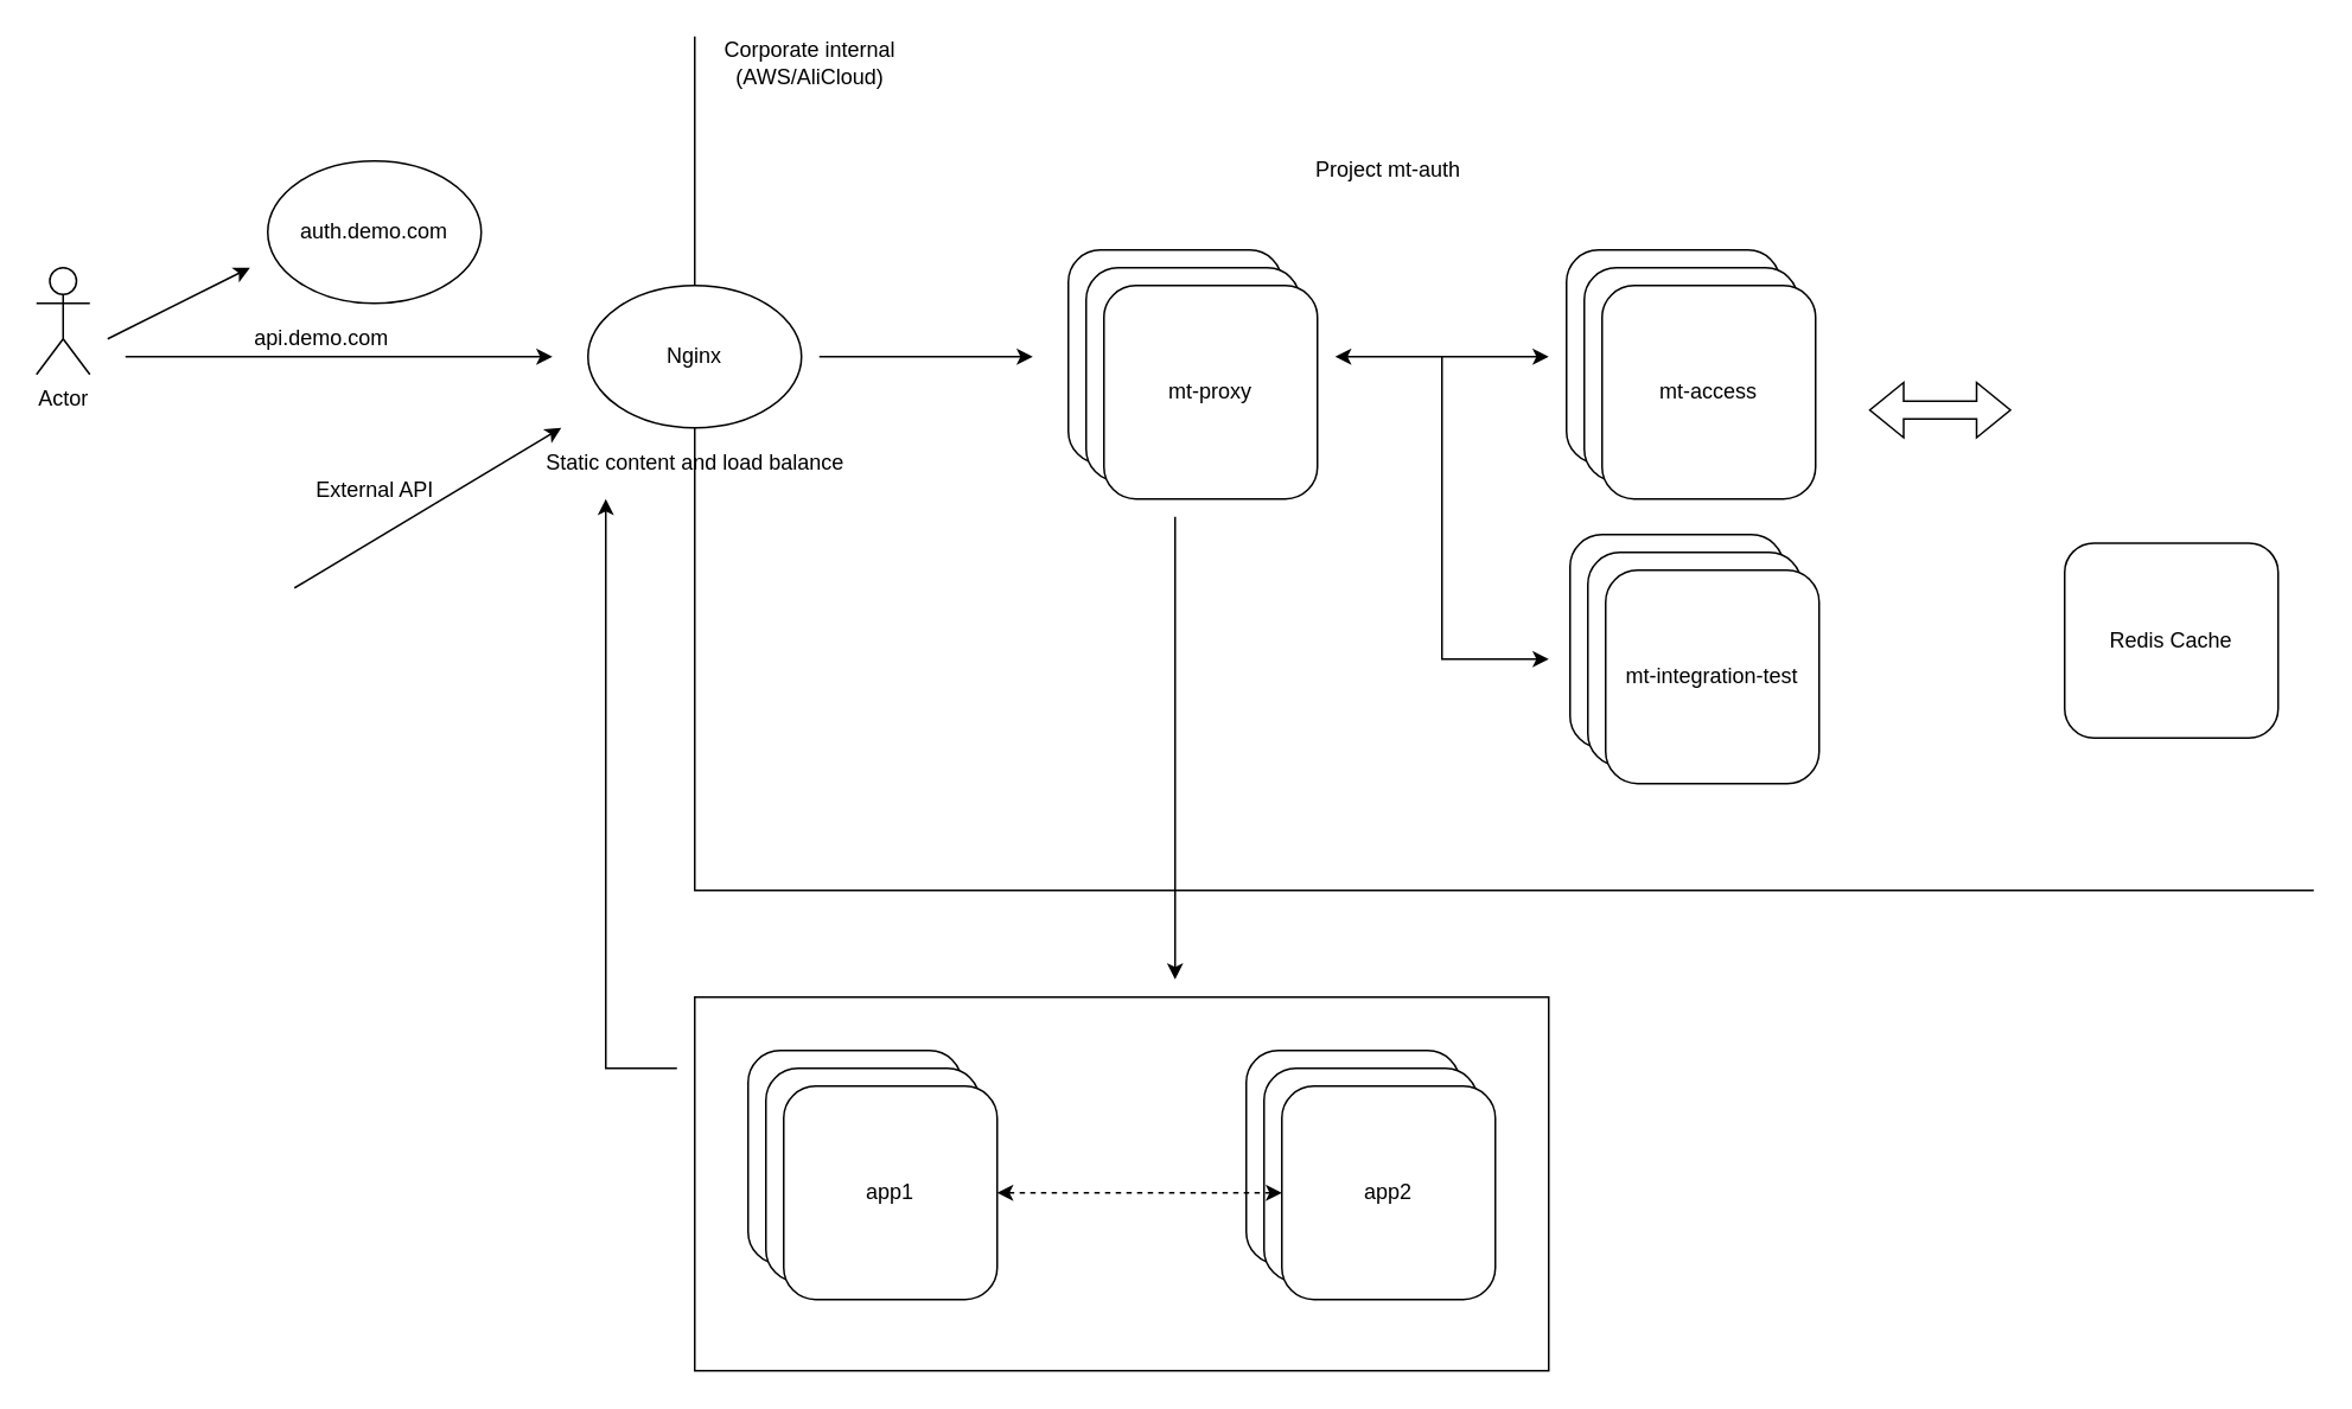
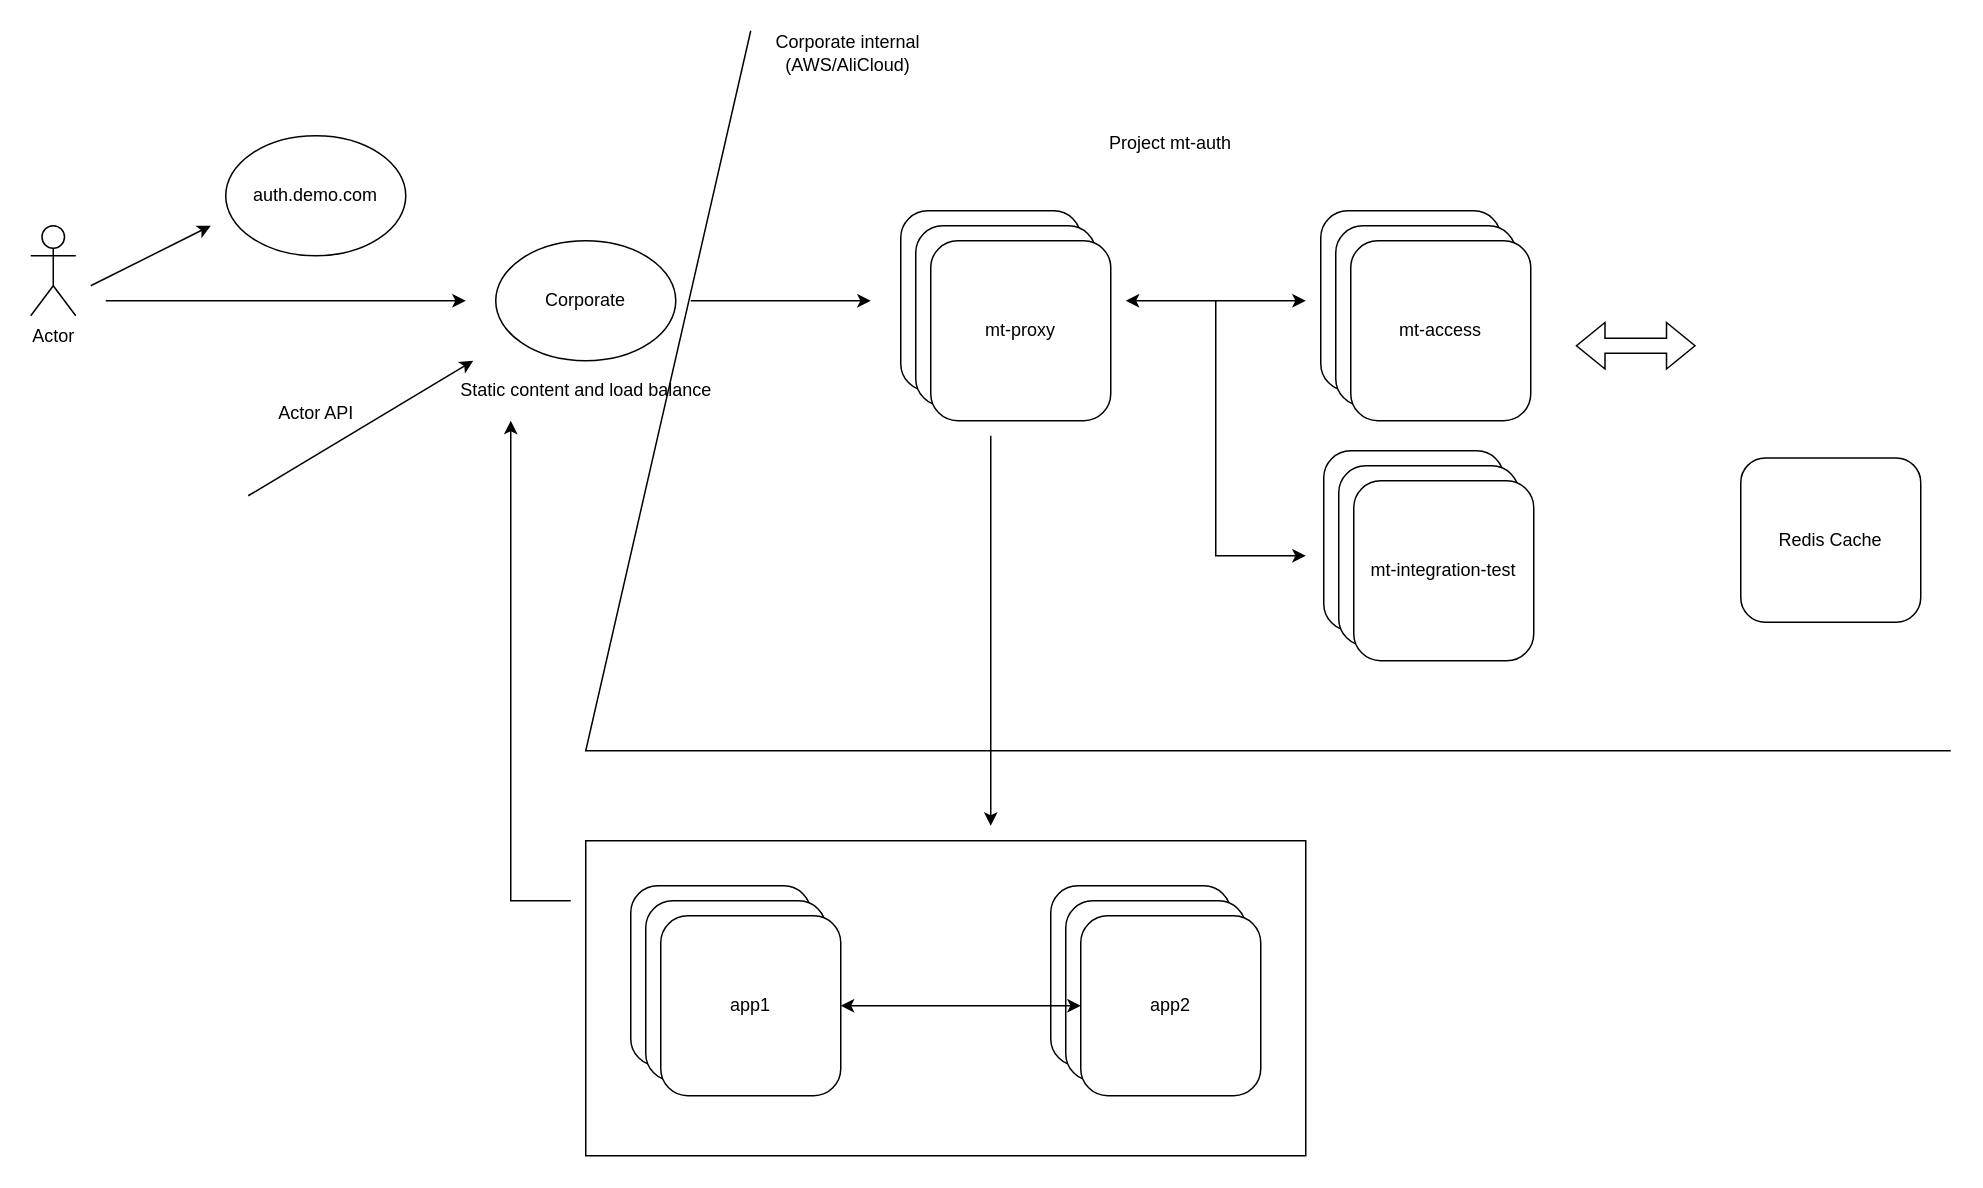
  <mxCell id="0" />
  <mxCell id="1" parent="0" />
  <mxCell id="2" value="" style="endArrow=none;html=1;rounded=0;entryX=0;entryY=0;entryDx=0;entryDy=0;" parent="1" target="25" edge="1"><mxGeometry width="50" height="50" relative="1" as="geometry"><mxPoint x="1300" y="500" as="sourcePoint" /><mxPoint x="410" y="340" as="targetPoint" /><Array as="points"><mxPoint x="840" y="500" /><mxPoint x="390" y="500" /></Array></mxGeometry></mxCell>
  <mxCell id="3" value="Actor" style="shape=umlActor;verticalLabelPosition=bottom;verticalAlign=top;html=1;outlineConnect=0;" parent="1" vertex="1"><mxGeometry x="20" y="150" width="30" height="60" as="geometry" /></mxCell>
- <mxCell id="4" value="Nginx" style="ellipse;whiteSpace=wrap;html=1;" parent="1" vertex="1"><mxGeometry x="330" y="160" width="120" height="80" as="geometry" /></mxCell>
+ <mxCell id="4" value="Corporate" style="ellipse;whiteSpace=wrap;html=1;" parent="1" vertex="1"><mxGeometry x="330" y="160" width="120" height="80" as="geometry" /></mxCell>
  <mxCell id="5" value="auth.demo.com" style="ellipse;whiteSpace=wrap;html=1;" parent="1" vertex="1"><mxGeometry x="150" y="90" width="120" height="80" as="geometry" /></mxCell>
  <mxCell id="6" value="" style="endArrow=classic;html=1;rounded=0;" parent="1" edge="1"><mxGeometry width="50" height="50" relative="1" as="geometry"><mxPoint x="60" y="190" as="sourcePoint" /><mxPoint x="140" y="150" as="targetPoint" /></mxGeometry></mxCell>
  <mxCell id="7" value="" style="endArrow=classic;html=1;rounded=0;" parent="1" edge="1"><mxGeometry width="50" height="50" relative="1" as="geometry"><mxPoint x="70" y="200" as="sourcePoint" /><mxPoint x="310" y="200" as="targetPoint" /></mxGeometry></mxCell>
  <mxCell id="8" value="mt-proxy" style="rounded=1;whiteSpace=wrap;html=1;" parent="1" vertex="1"><mxGeometry x="600" y="140" width="120" height="120" as="geometry" /></mxCell>
  <mxCell id="9" value="mt-proxy" style="rounded=1;whiteSpace=wrap;html=1;" parent="1" vertex="1"><mxGeometry x="610" y="150" width="120" height="120" as="geometry" /></mxCell>
  <mxCell id="10" value="mt-proxy" style="rounded=1;whiteSpace=wrap;html=1;" parent="1" vertex="1"><mxGeometry x="620" y="160" width="120" height="120" as="geometry" /></mxCell>
  <mxCell id="11" value="" style="endArrow=classic;html=1;rounded=0;" parent="1" edge="1"><mxGeometry width="50" height="50" relative="1" as="geometry"><mxPoint x="460" y="200" as="sourcePoint" /><mxPoint x="580" y="200" as="targetPoint" /></mxGeometry></mxCell>
  <mxCell id="12" value="Static content and load balance" style="text;html=1;align=center;verticalAlign=middle;resizable=0;points=[];autosize=1;strokeColor=none;fillColor=none;" parent="1" vertex="1"><mxGeometry x="295" y="245" width="190" height="30" as="geometry" /></mxCell>
  <mxCell id="13" value="" style="endArrow=classic;html=1;rounded=0;" parent="1" edge="1"><mxGeometry width="50" height="50" relative="1" as="geometry"><mxPoint x="165" y="330" as="sourcePoint" /><mxPoint x="315" y="240" as="targetPoint" /></mxGeometry></mxCell>
- <mxCell id="14" value="External API" style="text;html=1;align=center;verticalAlign=middle;resizable=0;points=[];autosize=1;strokeColor=none;fillColor=none;" parent="1" vertex="1"><mxGeometry x="165" y="260" width="90" height="30" as="geometry" /></mxCell>
+ <mxCell id="14" value="Actor API" style="text;html=1;align=center;verticalAlign=middle;resizable=0;points=[];autosize=1;strokeColor=none;fillColor=none;" parent="1" vertex="1"><mxGeometry x="165" y="260" width="90" height="30" as="geometry" /></mxCell>
  <mxCell id="15" value="" style="rounded=0;whiteSpace=wrap;html=1;" parent="1" vertex="1"><mxGeometry x="390" y="560" width="480" height="210" as="geometry" /></mxCell>
  <mxCell id="16" value="mt-access" style="rounded=1;whiteSpace=wrap;html=1;" parent="1" vertex="1"><mxGeometry x="700" y="590" width="120" height="120" as="geometry" /></mxCell>
  <mxCell id="17" value="mt-proxy" style="rounded=1;whiteSpace=wrap;html=1;" parent="1" vertex="1"><mxGeometry x="420" y="590" width="120" height="120" as="geometry" /></mxCell>
  <mxCell id="18" value="mt-proxy" style="rounded=1;whiteSpace=wrap;html=1;" parent="1" vertex="1"><mxGeometry x="430" y="600" width="120" height="120" as="geometry" /></mxCell>
  <mxCell id="19" value="app1" style="rounded=1;whiteSpace=wrap;html=1;" parent="1" vertex="1"><mxGeometry x="440" y="610" width="120" height="120" as="geometry" /></mxCell>
  <mxCell id="20" value="mt-access" style="rounded=1;whiteSpace=wrap;html=1;" parent="1" vertex="1"><mxGeometry x="710" y="600" width="120" height="120" as="geometry" /></mxCell>
  <mxCell id="21" value="app2" style="rounded=1;whiteSpace=wrap;html=1;" parent="1" vertex="1"><mxGeometry x="720" y="610" width="120" height="120" as="geometry" /></mxCell>
- <mxCell id="22" value="" style="endArrow=classic;startArrow=classic;html=1;rounded=0;exitX=0;exitY=0.5;exitDx=0;exitDy=0;entryX=1;entryY=0.5;entryDx=0;entryDy=0;dashed=1;" parent="1" source="21" target="19" edge="1"><mxGeometry width="50" height="50" relative="1" as="geometry"><mxPoint x="670" y="650" as="sourcePoint" /><mxPoint x="570" y="670" as="targetPoint" /></mxGeometry></mxCell>
- <mxCell id="23" value="api.demo.com" style="text;html=1;align=center;verticalAlign=middle;resizable=0;points=[];autosize=1;strokeColor=none;fillColor=none;" parent="1" vertex="1"><mxGeometry x="130" y="175" width="100" height="30" as="geometry" /></mxCell>
+ <mxCell id="22" value="" style="endArrow=classic;startArrow=classic;html=1;rounded=0;exitX=0;exitY=0.5;exitDx=0;exitDy=0;entryX=1;entryY=0.5;entryDx=0;entryDy=0;" parent="1" source="21" target="19" edge="1"><mxGeometry width="50" height="50" relative="1" as="geometry"><mxPoint x="670" y="650" as="sourcePoint" /><mxPoint x="570" y="670" as="targetPoint" /></mxGeometry></mxCell>
  <mxCell id="24" value="Project mt-auth" style="text;html=1;strokeColor=none;fillColor=none;align=center;verticalAlign=middle;whiteSpace=wrap;rounded=0;" parent="1" vertex="1"><mxGeometry x="720" y="80" width="120" height="30" as="geometry" /></mxCell>
- <mxCell id="25" value="Corporate internal (AWS/AliCloud)" style="text;html=1;strokeColor=none;fillColor=none;align=center;verticalAlign=middle;whiteSpace=wrap;rounded=0;" parent="1" vertex="1"><mxGeometry x="390" y="20" width="130" height="30" as="geometry" /></mxCell>
+ <mxCell id="25" value="Corporate internal (AWS/AliCloud)" style="text;html=1;strokeColor=none;fillColor=none;align=center;verticalAlign=middle;whiteSpace=wrap;rounded=0;" parent="1" vertex="1"><mxGeometry x="500" y="20" width="130" height="30" as="geometry" /></mxCell>
  <mxCell id="26" value="" style="shape=flexArrow;endArrow=classic;startArrow=classic;html=1;rounded=0;" parent="1" edge="1"><mxGeometry width="100" height="100" relative="1" as="geometry"><mxPoint x="1050" y="230" as="sourcePoint" /><mxPoint x="1130" y="230" as="targetPoint" /></mxGeometry></mxCell>
  <mxCell id="27" value="" style="endArrow=classic;html=1;rounded=0;" parent="1" edge="1"><mxGeometry width="50" height="50" relative="1" as="geometry"><mxPoint x="380" y="600" as="sourcePoint" /><mxPoint x="340" y="280" as="targetPoint" /><Array as="points"><mxPoint x="340" y="600" /></Array></mxGeometry></mxCell>
  <mxCell id="28" value="" style="endArrow=classic;html=1;rounded=0;" parent="1" edge="1"><mxGeometry width="50" height="50" relative="1" as="geometry"><mxPoint x="660" y="290" as="sourcePoint" /><mxPoint x="660" y="550" as="targetPoint" /></mxGeometry></mxCell>
  <mxCell id="29" value="" style="group" parent="1" vertex="1" connectable="0"><mxGeometry x="880" y="140" width="140" height="140" as="geometry" /></mxCell>
  <mxCell id="30" value="mt-access" style="rounded=1;whiteSpace=wrap;html=1;" parent="29" vertex="1"><mxGeometry width="120" height="120" as="geometry" /></mxCell>
  <mxCell id="31" value="mt-access" style="rounded=1;whiteSpace=wrap;html=1;" parent="29" vertex="1"><mxGeometry x="10" y="10" width="120" height="120" as="geometry" /></mxCell>
  <mxCell id="32" value="mt-access" style="rounded=1;whiteSpace=wrap;html=1;" parent="29" vertex="1"><mxGeometry x="20" y="20" width="120" height="120" as="geometry" /></mxCell>
  <mxCell id="33" value="" style="endArrow=classic;startArrow=classic;html=1;rounded=0;" parent="1" edge="1"><mxGeometry width="50" height="50" relative="1" as="geometry"><mxPoint x="750" y="200" as="sourcePoint" /><mxPoint x="870" y="200" as="targetPoint" /></mxGeometry></mxCell>
  <mxCell id="34" value="" style="group" parent="1" vertex="1" connectable="0"><mxGeometry x="882" y="300" width="308" height="165" as="geometry" /></mxCell>
  <mxCell id="35" value="mt-proxy" style="rounded=1;whiteSpace=wrap;html=1;" parent="34" vertex="1"><mxGeometry width="120" height="120" as="geometry" /></mxCell>
  <mxCell id="36" value="mt-proxy" style="rounded=1;whiteSpace=wrap;html=1;" parent="34" vertex="1"><mxGeometry x="10" y="10" width="120" height="120" as="geometry" /></mxCell>
  <mxCell id="37" value="mt-integration-test" style="rounded=1;whiteSpace=wrap;html=1;" parent="34" vertex="1"><mxGeometry x="20" y="20" width="120" height="120" as="geometry" /></mxCell>
  <mxCell id="38" value="" style="endArrow=classic;html=1;rounded=0;" parent="1" edge="1"><mxGeometry width="50" height="50" relative="1" as="geometry"><mxPoint x="810" y="200" as="sourcePoint" /><mxPoint x="870" y="370" as="targetPoint" /><Array as="points"><mxPoint x="810" y="370" /></Array></mxGeometry></mxCell>
  <mxCell id="39" value="Redis Cache" style="rounded=1;whiteSpace=wrap;html=1;" parent="1" vertex="1"><mxGeometry x="1160" y="304.78" width="120" height="109.55" as="geometry" /></mxCell>
